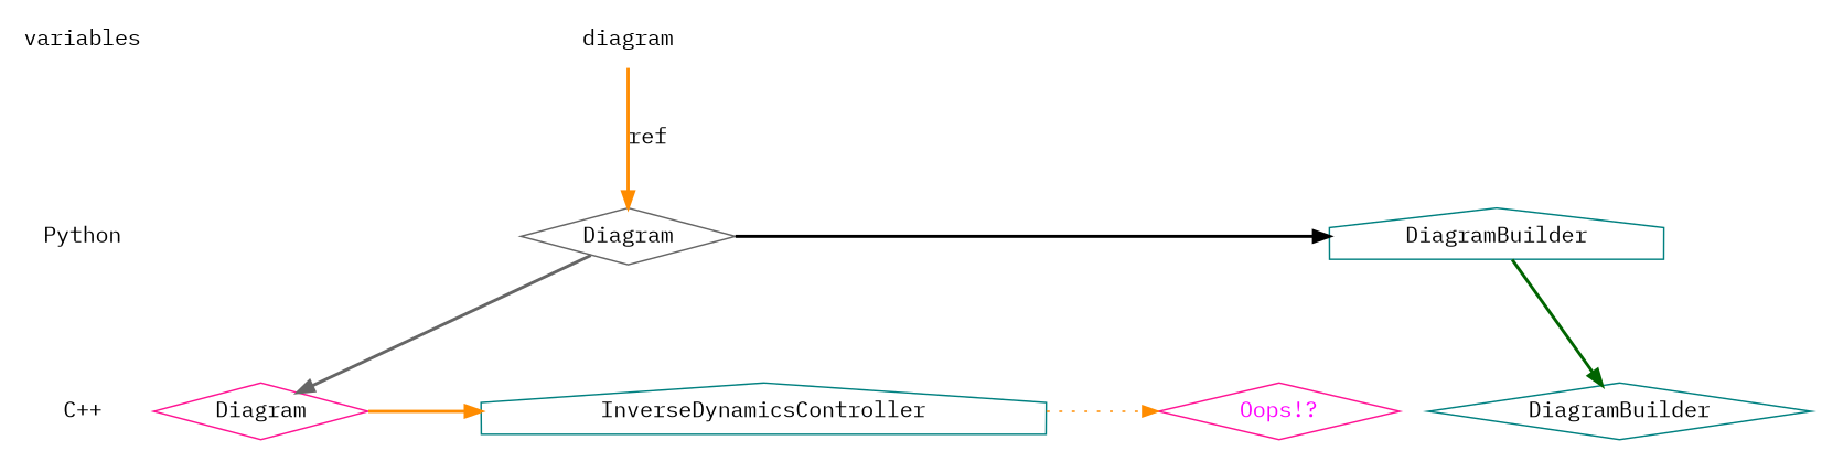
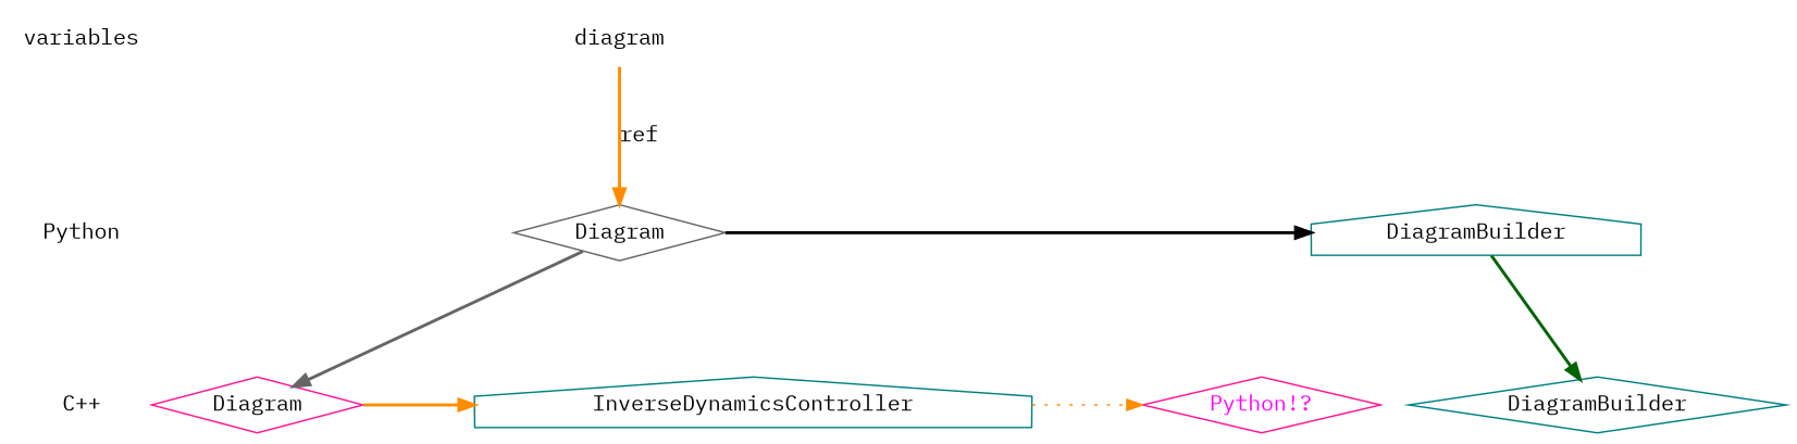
  digraph {
    fontname="IBM Plex Mono"
    node [color=teal fontname="IBM Plex Mono" shape=plaintext]
    edge [fontname="IBM Plex Mono" minlen=2 style=bold color=darkorange]
    variables [color=gray40]
    Python
    "C++" [color=deeppink]
    diagram [color=gray40]
    n5 [label=DiagramBuilder shape=house]
    n6 [color=gray40 label=Diagram shape=diamond]
    n7 [label=DiagramBuilder shape=diamond]
    n8 [label=InverseDynamicsController shape=house]
    n9 [color=deeppink label=Diagram shape=diamond]
-   n10 [color=deeppink fontcolor=fuchsia label="Oops!?" shape=diamond]
+   n10 [color=deeppink fontcolor=fuchsia label="Python!?" shape=diamond]
    subgraph sub_1 {
      variables
      Python
      "C++"
    }
    subgraph sub_2 {
      diagram
    }
    subgraph sub_3 {
      rank=same
      variables
      diagram
    }
    subgraph sub_4 {
      rank=same
      Python
      n5
      n6
    }
    subgraph sub_5 {
      rank=same
      "C++"
      n7
      n8
      n9
      n10
    }
    subgraph sub_6 {
      diagram
      n6
    }
    subgraph sub_7 {
      n5
      n6
      n7
      n8
      n9
    }
    subgraph sub_8 {
      n5
      n6
    }
    subgraph sub_9 {
      n8
      n10
    }
    variables -> Python [style=invis color=""]
    Python -> "C++" [style=invis color=""]
    diagram -> n6 [label=ref]
    n5 -> n7 [color=darkgreen]
    n6 -> n5 [color=black]
    n6 -> n9 [color=gray40]
    n8 -> n10 [style=dotted]
    n9 -> n8
  }
